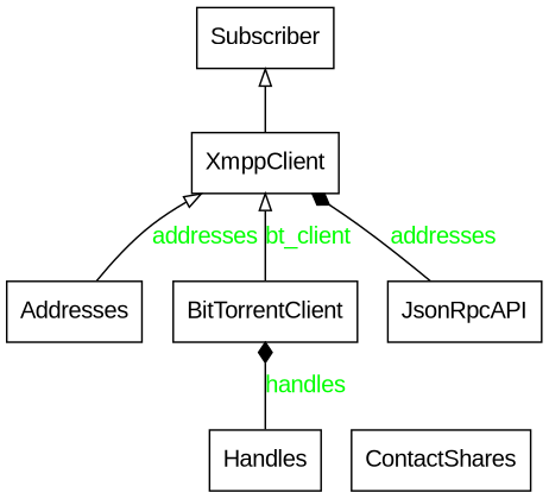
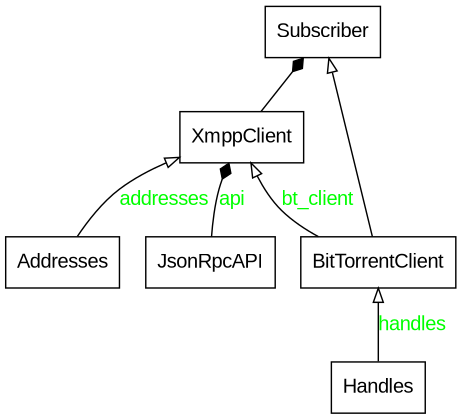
  digraph {
    fontname="Liberation Sans"
    rankdir=BT
    node [fontname="Liberation Sans" shape=record]
    edge [arrowhead=empty arrowtail=none fontcolor=green fontname="Liberation Sans" style=solid]
    n1 [label=Addresses]
    n2 [label=XmppClient]
    n3 [label=Subscriber]
    n4 [label=BitTorrentClient]
-   n5 [label=ContactShares]
    n6 [label=Handles]
    n7 [label=JsonRpcAPI]
    n1 -> n2 [label=addresses]
-   n2 -> n3 [fontcolor="" style=""]
+   n2 -> n3 [arrowhead=diamond fontcolor="" style=""]
    n4 -> n2 [label=bt_client]
-   n6 -> n4 [arrowhead=diamond label=handles]
-   n7 -> n2 [arrowhead=diamond label=addresses]
+   n4 -> n3 [fontcolor="" style=""]
+   n6 -> n4 [label=handles]
+   n7 -> n2 [arrowhead=diamond label=api]
  }
